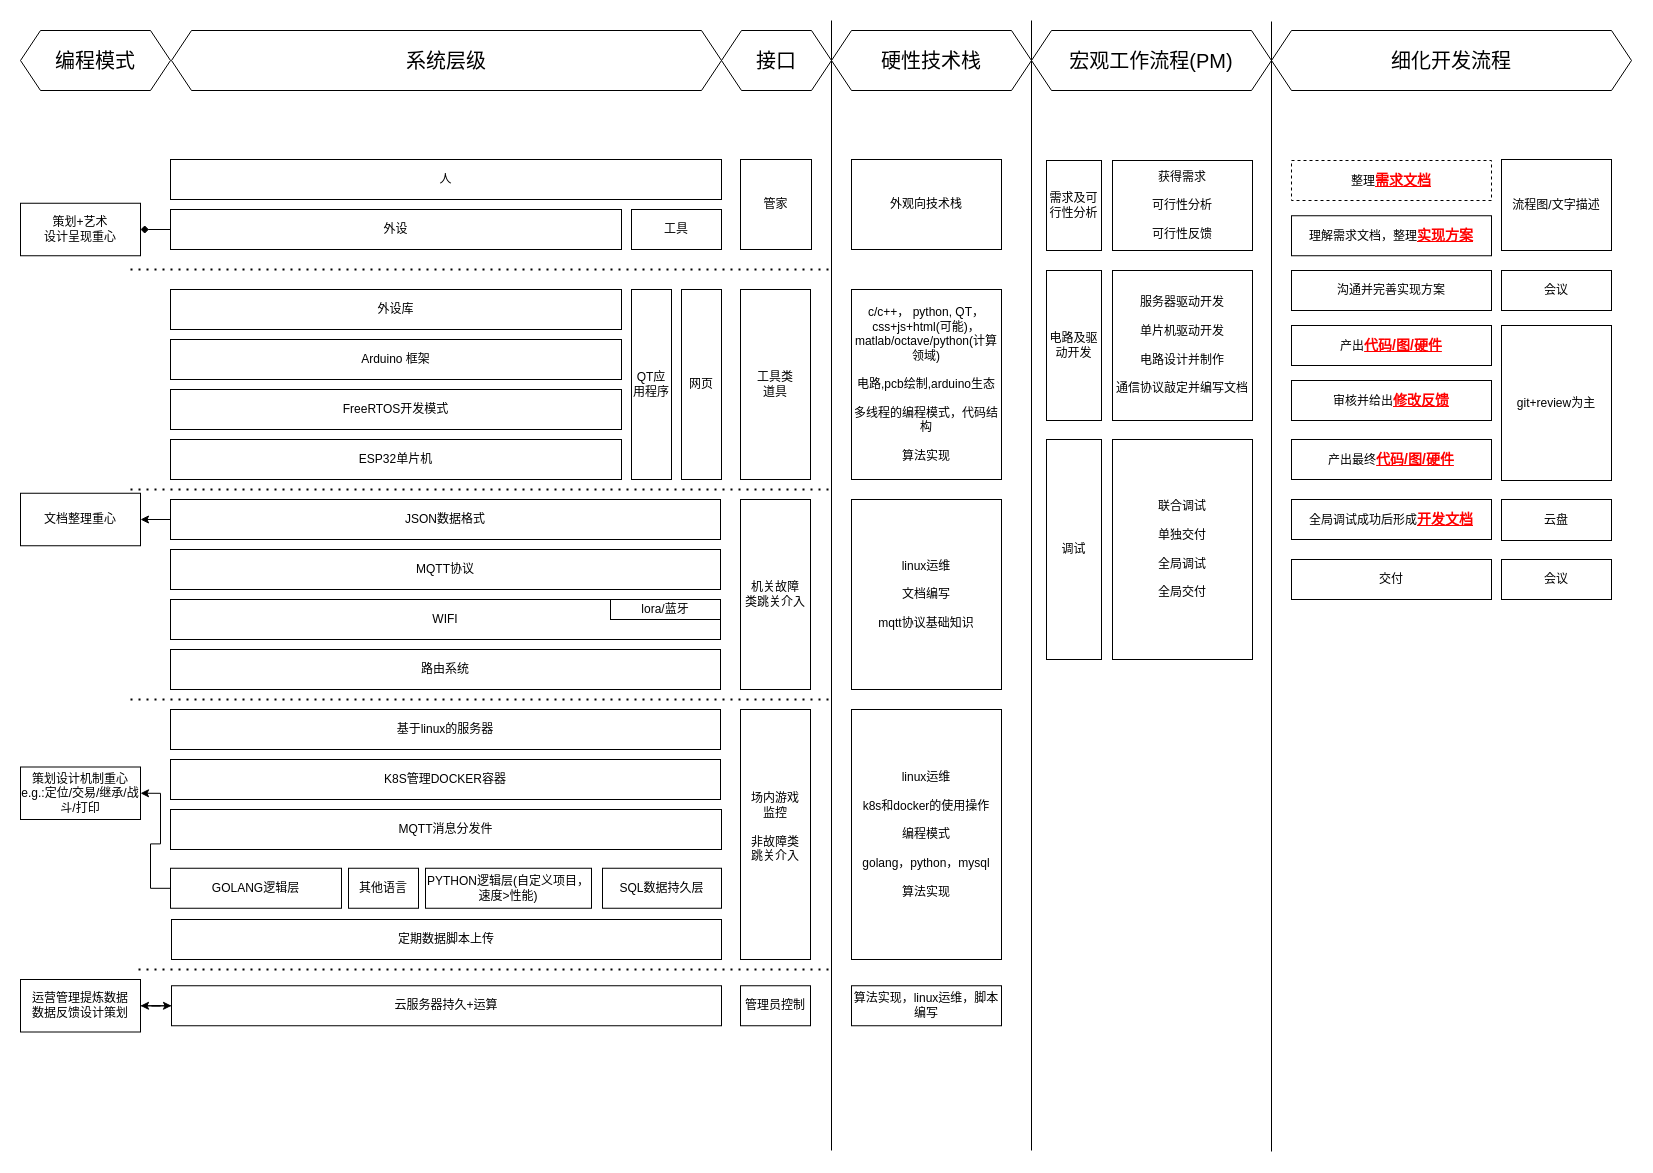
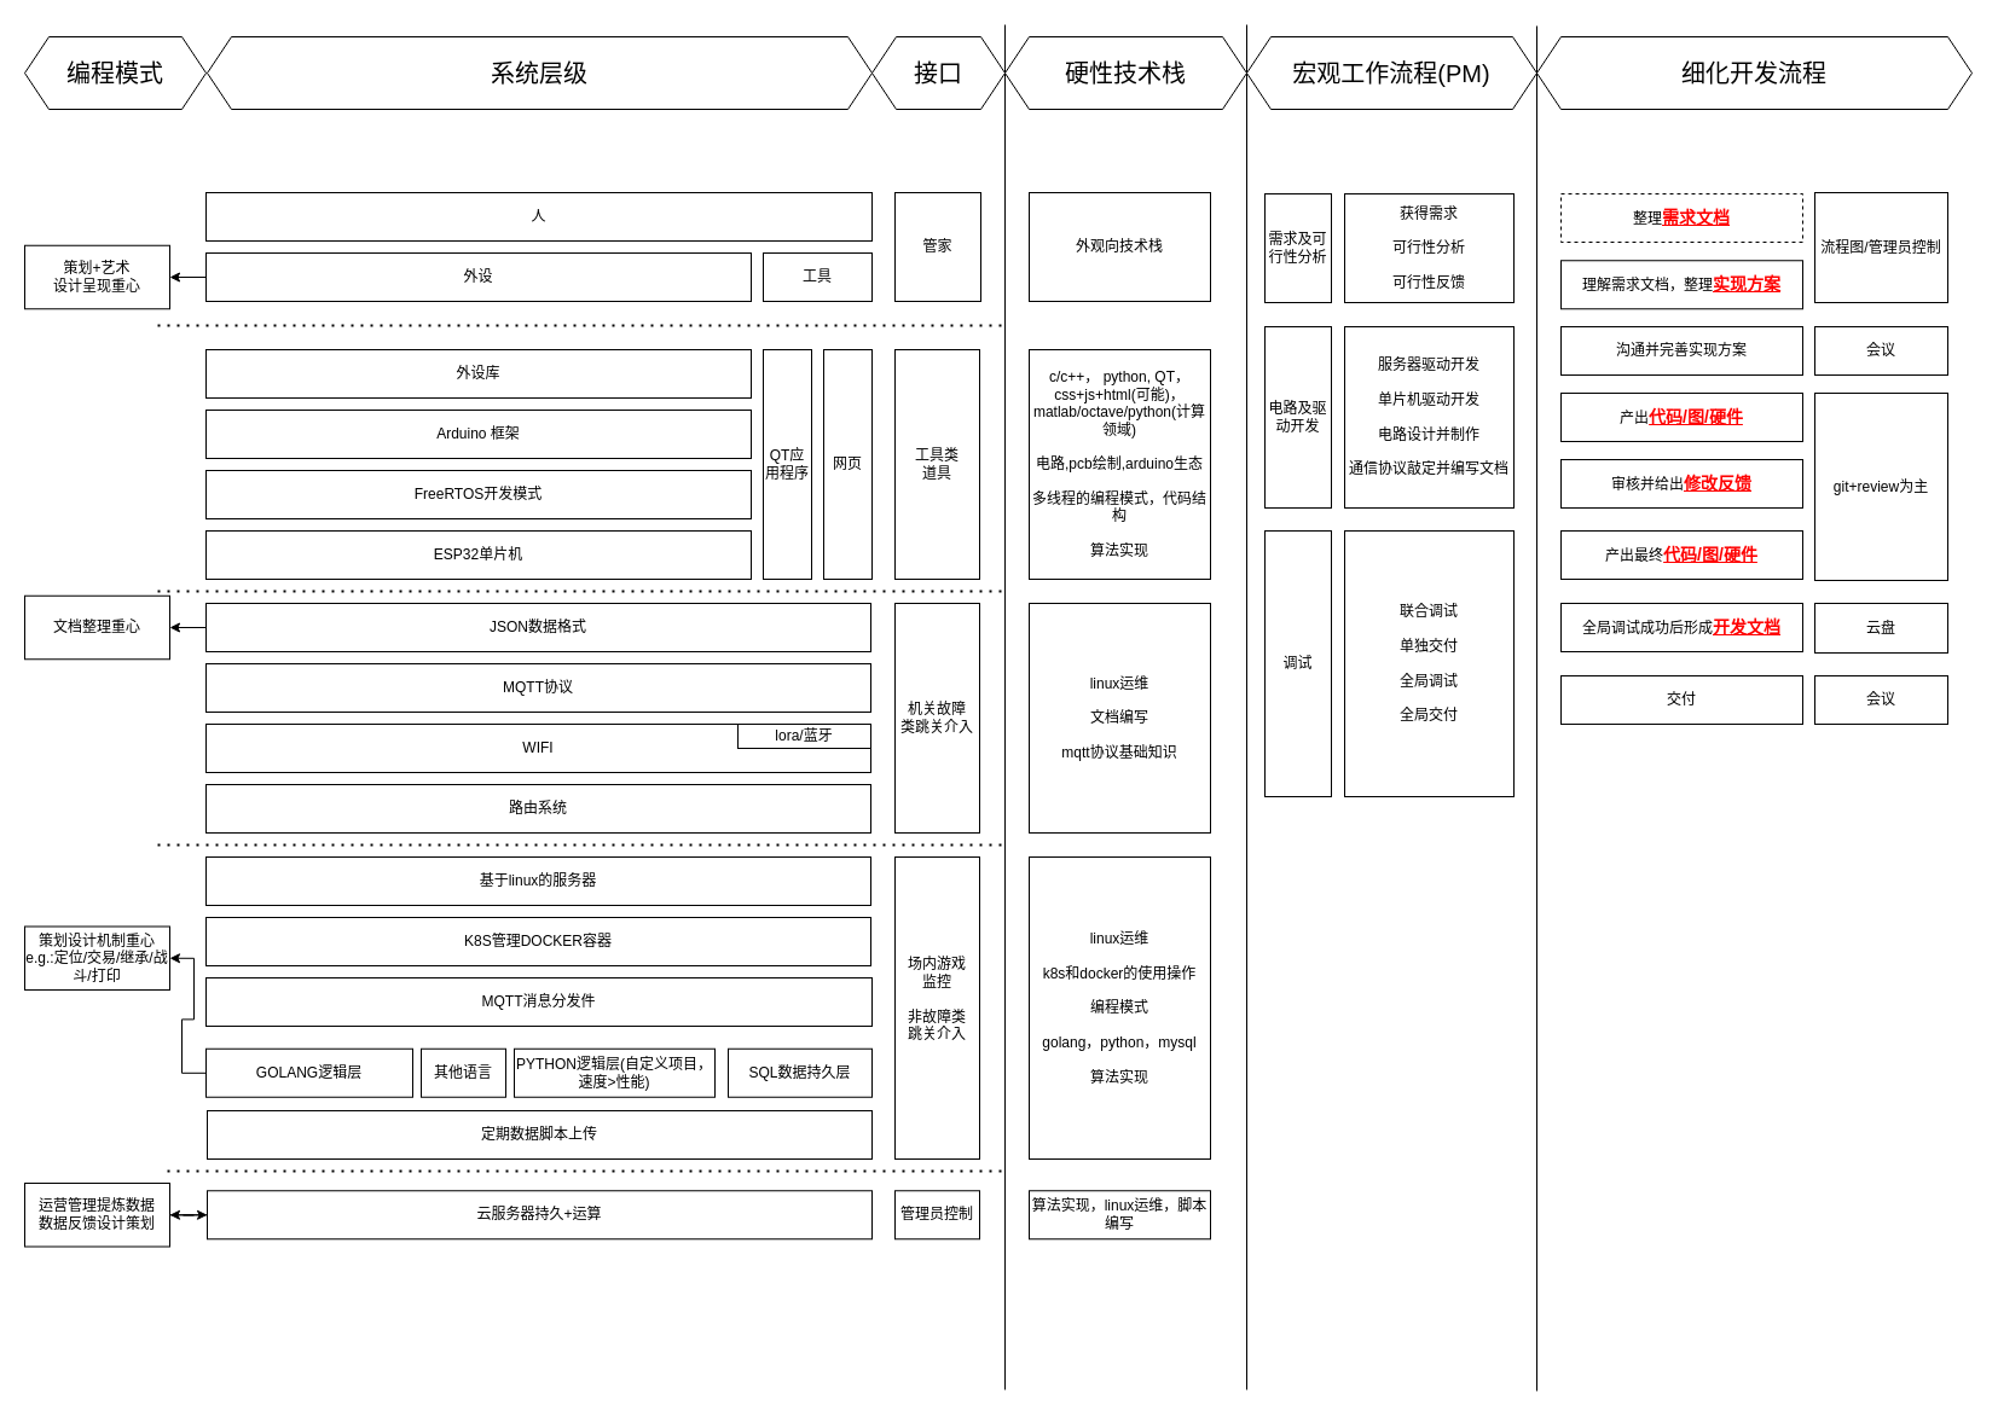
  <mxCell id="0" />
  <mxCell id="1" parent="0" />
  <mxCell id="2" value="Arduino 框架" style="rounded=0;whiteSpace=wrap;html=1;" parent="1" vertex="1"><mxGeometry x="170" y="339" width="451" height="40" as="geometry" /></mxCell>
  <mxCell id="3" value="" style="endArrow=none;dashed=1;html=1;dashPattern=1 3;strokeWidth=2;rounded=0;" parent="1" edge="1"><mxGeometry width="50" height="50" relative="1" as="geometry"><mxPoint x="130" y="269" as="sourcePoint" /><mxPoint x="830" y="269" as="targetPoint" /></mxGeometry></mxCell>
  <mxCell id="4" value="FreeRTOS开发模式" style="rounded=0;whiteSpace=wrap;html=1;" parent="1" vertex="1"><mxGeometry x="170" y="389" width="451" height="40" as="geometry" /></mxCell>
  <mxCell id="5" value="ESP32单片机" style="rounded=0;whiteSpace=wrap;html=1;" parent="1" vertex="1"><mxGeometry x="170" y="439" width="451" height="40" as="geometry" /></mxCell>
  <mxCell id="6" value="外设库" style="rounded=0;whiteSpace=wrap;html=1;" parent="1" vertex="1"><mxGeometry x="170" y="289" width="451" height="40" as="geometry" /></mxCell>
  <mxCell id="7" value="" style="endArrow=none;dashed=1;html=1;dashPattern=1 3;strokeWidth=2;rounded=0;" parent="1" edge="1"><mxGeometry width="50" height="50" relative="1" as="geometry"><mxPoint x="130" y="489" as="sourcePoint" /><mxPoint x="830" y="489" as="targetPoint" /></mxGeometry></mxCell>
  <mxCell id="8" value="WIFI" style="rounded=0;whiteSpace=wrap;html=1;" parent="1" vertex="1"><mxGeometry x="170" y="599" width="550" height="40" as="geometry" /></mxCell>
  <mxCell id="9" value="lora/蓝牙" style="rounded=0;whiteSpace=wrap;html=1;" parent="1" vertex="1"><mxGeometry x="610" y="599" width="110" height="20" as="geometry" /></mxCell>
  <mxCell id="10" value="路由系统" style="rounded=0;whiteSpace=wrap;html=1;" parent="1" vertex="1"><mxGeometry x="170" y="649" width="550" height="40" as="geometry" /></mxCell>
  <mxCell id="11" value="基于linux的服务器" style="rounded=0;whiteSpace=wrap;html=1;" parent="1" vertex="1"><mxGeometry x="170" y="709" width="550" height="40" as="geometry" /></mxCell>
  <mxCell id="12" value="MQTT消息分发件" style="rounded=0;whiteSpace=wrap;html=1;" parent="1" vertex="1"><mxGeometry x="170" y="809" width="551" height="40" as="geometry" /></mxCell>
  <mxCell id="13" style="edgeStyle=orthogonalEdgeStyle;rounded=0;orthogonalLoop=1;jettySize=auto;html=1;entryX=1;entryY=0.5;entryDx=0;entryDy=0;" parent="1" source="14" target="32" edge="1"><mxGeometry relative="1" as="geometry" /></mxCell>
  <mxCell id="14" value="GOLANG逻辑层" style="rounded=0;whiteSpace=wrap;html=1;" parent="1" vertex="1"><mxGeometry x="170" y="867.75" width="171" height="40" as="geometry" /></mxCell>
  <mxCell id="15" value="SQL数据持久层" style="rounded=0;whiteSpace=wrap;html=1;" parent="1" vertex="1"><mxGeometry x="602" y="867.75" width="119" height="40" as="geometry" /></mxCell>
  <mxCell id="16" value="" style="endArrow=none;dashed=1;html=1;dashPattern=1 3;strokeWidth=2;rounded=0;" parent="1" edge="1"><mxGeometry width="50" height="50" relative="1" as="geometry"><mxPoint x="130" y="699" as="sourcePoint" /><mxPoint x="830" y="699" as="targetPoint" /></mxGeometry></mxCell>
  <mxCell id="17" value="" style="endArrow=none;dashed=1;html=1;dashPattern=1 3;strokeWidth=2;rounded=0;" parent="1" edge="1"><mxGeometry width="50" height="50" relative="1" as="geometry"><mxPoint x="138" y="969" as="sourcePoint" /><mxPoint x="831" y="969" as="targetPoint" /></mxGeometry></mxCell>
  <mxCell id="18" value="定期数据脚本上传" style="rounded=0;whiteSpace=wrap;html=1;" parent="1" vertex="1"><mxGeometry x="171" y="919" width="550" height="40" as="geometry" /></mxCell>
  <mxCell id="19" style="edgeStyle=orthogonalEdgeStyle;rounded=0;orthogonalLoop=1;jettySize=auto;html=1;entryX=1;entryY=0.5;entryDx=0;entryDy=0;" edge="1" parent="1" source="20" target="35"><mxGeometry relative="1" as="geometry" /></mxCell>
  <mxCell id="20" value="云服务器持久+运算" style="rounded=0;whiteSpace=wrap;html=1;" parent="1" vertex="1"><mxGeometry x="171" y="985.25" width="550" height="40" as="geometry" /></mxCell>
  <mxCell id="21" value="管理员控制" style="rounded=0;whiteSpace=wrap;html=1;" parent="1" vertex="1"><mxGeometry x="740" y="985.25" width="70" height="40" as="geometry" /></mxCell>
  <mxCell id="22" value="场内游戏&lt;br&gt;监控&lt;br&gt;&lt;br&gt;非故障类&lt;br&gt;跳关介入&lt;br&gt;&lt;br&gt;" style="rounded=0;whiteSpace=wrap;html=1;" parent="1" vertex="1"><mxGeometry x="740" y="709" width="70" height="250" as="geometry" /></mxCell>
  <mxCell id="23" style="edgeStyle=orthogonalEdgeStyle;rounded=0;orthogonalLoop=1;jettySize=auto;html=1;entryX=1;entryY=0.5;entryDx=0;entryDy=0;" edge="1" parent="1" source="24" target="40"><mxGeometry relative="1" as="geometry" /></mxCell>
  <mxCell id="24" value="JSON数据格式" style="rounded=0;whiteSpace=wrap;html=1;" parent="1" vertex="1"><mxGeometry x="170" y="499" width="550" height="40" as="geometry" /></mxCell>
  <mxCell id="25" value="MQTT协议" style="rounded=0;whiteSpace=wrap;html=1;" parent="1" vertex="1"><mxGeometry x="170" y="549" width="550" height="40" as="geometry" /></mxCell>
  <mxCell id="26" value="工具类&lt;br&gt;道具" style="rounded=0;whiteSpace=wrap;html=1;" parent="1" vertex="1"><mxGeometry x="740" y="289" width="70" height="190" as="geometry" /></mxCell>
  <mxCell id="27" value="机关故障&lt;br&gt;类跳关介入" style="rounded=0;whiteSpace=wrap;html=1;" parent="1" vertex="1"><mxGeometry x="740" y="499" width="70" height="190" as="geometry" /></mxCell>
- <mxCell id="28" style="edgeStyle=orthogonalEdgeStyle;rounded=0;orthogonalLoop=1;jettySize=auto;html=1;entryX=1;entryY=0.5;entryDx=0;entryDy=0;endArrow=diamond;" parent="1" source="29" target="33" edge="1"><mxGeometry relative="1" as="geometry" /></mxCell>
+ <mxCell id="28" style="edgeStyle=orthogonalEdgeStyle;rounded=0;orthogonalLoop=1;jettySize=auto;html=1;entryX=1;entryY=0.5;entryDx=0;entryDy=0;" parent="1" source="29" target="33" edge="1"><mxGeometry relative="1" as="geometry" /></mxCell>
  <mxCell id="29" value="外设" style="rounded=0;whiteSpace=wrap;html=1;" parent="1" vertex="1"><mxGeometry x="170" y="209" width="451" height="40" as="geometry" /></mxCell>
  <mxCell id="30" value="人" style="rounded=0;whiteSpace=wrap;html=1;" parent="1" vertex="1"><mxGeometry x="170" y="159" width="551" height="40" as="geometry" /></mxCell>
  <mxCell id="31" value="工具" style="rounded=0;whiteSpace=wrap;html=1;" parent="1" vertex="1"><mxGeometry x="631" y="209" width="90" height="40" as="geometry" /></mxCell>
  <mxCell id="32" value="策划设计机制重心&lt;br&gt;e.g.:定位/交易/继承/战斗/打印" style="rounded=0;whiteSpace=wrap;html=1;" parent="1" vertex="1"><mxGeometry x="20" y="766.5" width="120" height="52.5" as="geometry" /></mxCell>
  <mxCell id="33" value="策划+艺术&lt;br&gt;设计呈现重心" style="rounded=0;whiteSpace=wrap;html=1;" parent="1" vertex="1"><mxGeometry x="20" y="202.75" width="120" height="52.5" as="geometry" /></mxCell>
  <mxCell id="34" style="edgeStyle=orthogonalEdgeStyle;rounded=0;orthogonalLoop=1;jettySize=auto;html=1;entryX=0;entryY=0.5;entryDx=0;entryDy=0;" edge="1" parent="1" source="35" target="20"><mxGeometry relative="1" as="geometry" /></mxCell>
  <mxCell id="35" value="运营管理提炼数据&lt;br&gt;数据反馈设计策划" style="rounded=0;whiteSpace=wrap;html=1;" parent="1" vertex="1"><mxGeometry x="20" y="979" width="120" height="52.5" as="geometry" /></mxCell>
  <mxCell id="36" value="K8S管理DOCKER容器" style="rounded=0;whiteSpace=wrap;html=1;" vertex="1" parent="1"><mxGeometry x="170" y="759" width="550" height="40" as="geometry" /></mxCell>
  <mxCell id="37" value="PYTHON逻辑层(自定义项目，速度&amp;gt;性能)" style="rounded=0;whiteSpace=wrap;html=1;" vertex="1" parent="1"><mxGeometry x="425" y="867.75" width="166" height="40" as="geometry" /></mxCell>
  <mxCell id="38" value="QT应用程序" style="rounded=0;whiteSpace=wrap;html=1;" vertex="1" parent="1"><mxGeometry x="631" y="289" width="40" height="190" as="geometry" /></mxCell>
  <mxCell id="39" value="网页" style="rounded=0;whiteSpace=wrap;html=1;" vertex="1" parent="1"><mxGeometry x="681" y="289" width="40" height="190" as="geometry" /></mxCell>
  <mxCell id="40" value="文档整理重心" style="rounded=0;whiteSpace=wrap;html=1;" vertex="1" parent="1"><mxGeometry x="20" y="492.75" width="120" height="52.5" as="geometry" /></mxCell>
  <mxCell id="41" value="外观向技术栈" style="rounded=0;whiteSpace=wrap;html=1;" vertex="1" parent="1"><mxGeometry x="851" y="159" width="150" height="90" as="geometry" /></mxCell>
  <mxCell id="42" value="c/c++， python, QT， css+js+html(可能)，matlab/octave/python(计算领域)&lt;br&gt;&lt;br&gt;电路,pcb绘制,arduino生态&lt;br&gt;&lt;br&gt;多线程的编程模式，代码结构&lt;br&gt;&lt;br&gt;算法实现" style="rounded=0;whiteSpace=wrap;html=1;" vertex="1" parent="1"><mxGeometry x="851" y="289" width="150" height="190" as="geometry" /></mxCell>
  <mxCell id="43" value="linux运维&lt;br&gt;&lt;br&gt;文档编写&lt;br&gt;&lt;br&gt;mqtt协议基础知识" style="rounded=0;whiteSpace=wrap;html=1;" vertex="1" parent="1"><mxGeometry x="851" y="499" width="150" height="190" as="geometry" /></mxCell>
  <mxCell id="44" value="linux运维&lt;br&gt;&lt;br&gt;k8s和docker的使用操作&lt;br&gt;&lt;br&gt;编程模式&lt;br&gt;&lt;br&gt;golang，python，mysql&lt;br&gt;&lt;br&gt;算法实现" style="rounded=0;whiteSpace=wrap;html=1;" vertex="1" parent="1"><mxGeometry x="851" y="709" width="150" height="250" as="geometry" /></mxCell>
  <mxCell id="45" value="算法实现，linux运维，脚本编写" style="rounded=0;whiteSpace=wrap;html=1;" vertex="1" parent="1"><mxGeometry x="851" y="985.25" width="150" height="40" as="geometry" /></mxCell>
  <mxCell id="46" value="" style="endArrow=none;html=1;rounded=0;" edge="1" parent="1"><mxGeometry width="50" height="50" relative="1" as="geometry"><mxPoint x="1031" y="1150" as="sourcePoint" /><mxPoint x="1031" y="20" as="targetPoint" /></mxGeometry></mxCell>
  <mxCell id="47" value="" style="endArrow=none;html=1;rounded=0;" edge="1" parent="1"><mxGeometry width="50" height="50" relative="1" as="geometry"><mxPoint x="831" y="1150" as="sourcePoint" /><mxPoint x="831" y="20" as="targetPoint" /></mxGeometry></mxCell>
  <mxCell id="48" value="其他语言" style="rounded=0;whiteSpace=wrap;html=1;" vertex="1" parent="1"><mxGeometry x="348" y="867.75" width="70" height="40" as="geometry" /></mxCell>
  <mxCell id="49" value="管家" style="rounded=0;whiteSpace=wrap;html=1;" vertex="1" parent="1"><mxGeometry x="740" y="159" width="71" height="90" as="geometry" /></mxCell>
  <mxCell id="50" value="需求及可行性分析" style="rounded=0;whiteSpace=wrap;html=1;" vertex="1" parent="1"><mxGeometry x="1046" y="160" width="55" height="90" as="geometry" /></mxCell>
  <mxCell id="51" value="&lt;font style=&quot;font-size: 20px&quot;&gt;系统层级&lt;/font&gt;" style="shape=hexagon;perimeter=hexagonPerimeter2;whiteSpace=wrap;html=1;fixedSize=1;" vertex="1" parent="1"><mxGeometry x="171" y="30" width="550" height="60" as="geometry" /></mxCell>
  <mxCell id="52" value="&lt;font style=&quot;font-size: 20px&quot;&gt;编程模式&lt;/font&gt;" style="shape=hexagon;perimeter=hexagonPerimeter2;whiteSpace=wrap;html=1;fixedSize=1;" vertex="1" parent="1"><mxGeometry x="20" y="30" width="150" height="60" as="geometry" /></mxCell>
  <mxCell id="53" value="&lt;font style=&quot;font-size: 20px&quot;&gt;接口&lt;/font&gt;" style="shape=hexagon;perimeter=hexagonPerimeter2;whiteSpace=wrap;html=1;fixedSize=1;" vertex="1" parent="1"><mxGeometry x="721" y="30" width="110" height="60" as="geometry" /></mxCell>
  <mxCell id="54" value="&lt;font style=&quot;font-size: 20px&quot;&gt;硬性技术栈&lt;/font&gt;" style="shape=hexagon;perimeter=hexagonPerimeter2;whiteSpace=wrap;html=1;fixedSize=1;" vertex="1" parent="1"><mxGeometry x="831" y="30" width="200" height="60" as="geometry" /></mxCell>
  <mxCell id="55" value="&lt;font style=&quot;font-size: 20px&quot;&gt;宏观工作流程(PM)&lt;/font&gt;" style="shape=hexagon;perimeter=hexagonPerimeter2;whiteSpace=wrap;html=1;fixedSize=1;" vertex="1" parent="1"><mxGeometry x="1031" y="30" width="240" height="60" as="geometry" /></mxCell>
  <mxCell id="56" value="&lt;font style=&quot;font-size: 12px&quot;&gt;获得需求&lt;br&gt;&lt;br&gt;可行性分析&lt;br&gt;&lt;br&gt;可行性反馈&lt;/font&gt;" style="rounded=0;whiteSpace=wrap;html=1;" vertex="1" parent="1"><mxGeometry x="1112" y="160" width="140" height="90" as="geometry" /></mxCell>
  <mxCell id="57" value="服务器驱动开发&lt;br&gt;&lt;br&gt;单片机驱动开发&lt;br&gt;&lt;br&gt;电路设计并制作&lt;br&gt;&lt;br&gt;通信协议敲定并编写文档" style="rounded=0;whiteSpace=wrap;html=1;" vertex="1" parent="1"><mxGeometry x="1112" y="270" width="140" height="150" as="geometry" /></mxCell>
  <mxCell id="58" value="电路及驱动开发" style="rounded=0;whiteSpace=wrap;html=1;" vertex="1" parent="1"><mxGeometry x="1046" y="270" width="55" height="150" as="geometry" /></mxCell>
  <mxCell id="59" value="调试" style="rounded=0;whiteSpace=wrap;html=1;" vertex="1" parent="1"><mxGeometry x="1046" y="439" width="55" height="220" as="geometry" /></mxCell>
  <mxCell id="60" value="联合调试&lt;br&gt;&lt;br&gt;单独交付&lt;br&gt;&lt;br&gt;全局调试&lt;br&gt;&lt;br&gt;全局交付" style="rounded=0;whiteSpace=wrap;html=1;" vertex="1" parent="1"><mxGeometry x="1112" y="439" width="140" height="220" as="geometry" /></mxCell>
  <mxCell id="61" value="&lt;font style=&quot;font-size: 20px&quot;&gt;细化开发流程&lt;/font&gt;" style="shape=hexagon;perimeter=hexagonPerimeter2;whiteSpace=wrap;html=1;fixedSize=1;" vertex="1" parent="1"><mxGeometry x="1271" y="30" width="360" height="60" as="geometry" /></mxCell>
  <mxCell id="62" value="" style="endArrow=none;html=1;rounded=0;" edge="1" parent="1"><mxGeometry width="50" height="50" relative="1" as="geometry"><mxPoint x="1271" y="1151" as="sourcePoint" /><mxPoint x="1271" y="21" as="targetPoint" /></mxGeometry></mxCell>
  <mxCell id="63" value="整理&lt;font color=&quot;#ff0000&quot; size=&quot;1&quot;&gt;&lt;b&gt;&lt;u style=&quot;font-size: 14px&quot;&gt;需求文档&lt;/u&gt;&lt;/b&gt;&lt;/font&gt;" style="rounded=0;whiteSpace=wrap;html=1;fontSize=12;dashed=1;" vertex="1" parent="1"><mxGeometry x="1291" y="160" width="200" height="40" as="geometry" /></mxCell>
  <mxCell id="64" value="理解需求文档，整理&lt;font color=&quot;#ff0000&quot; style=&quot;font-size: 14px&quot;&gt;&lt;b&gt;&lt;u&gt;实现方案&lt;/u&gt;&lt;/b&gt;&lt;/font&gt;" style="rounded=0;whiteSpace=wrap;html=1;fontSize=12;" vertex="1" parent="1"><mxGeometry x="1291" y="215.25" width="200" height="40" as="geometry" /></mxCell>
  <mxCell id="65" value="沟通并完善实现方案" style="rounded=0;whiteSpace=wrap;html=1;fontSize=12;" vertex="1" parent="1"><mxGeometry x="1291" y="270" width="200" height="40" as="geometry" /></mxCell>
  <mxCell id="66" value="产出&lt;font color=&quot;#ff0000&quot; size=&quot;1&quot;&gt;&lt;b&gt;&lt;u style=&quot;font-size: 14px&quot;&gt;代码/图/硬件&lt;/u&gt;&lt;/b&gt;&lt;/font&gt;" style="rounded=0;whiteSpace=wrap;html=1;fontSize=12;" vertex="1" parent="1"><mxGeometry x="1291" y="325" width="200" height="40" as="geometry" /></mxCell>
  <mxCell id="67" value="审核并给出&lt;font color=&quot;#ff0000&quot; size=&quot;1&quot;&gt;&lt;b&gt;&lt;u style=&quot;font-size: 14px&quot;&gt;修改反馈&lt;/u&gt;&lt;/b&gt;&lt;/font&gt;" style="rounded=0;whiteSpace=wrap;html=1;fontSize=12;" vertex="1" parent="1"><mxGeometry x="1291" y="380" width="200" height="40" as="geometry" /></mxCell>
  <mxCell id="68" value="产出最终&lt;font color=&quot;#ff0000&quot; style=&quot;font-size: 14px&quot;&gt;&lt;b&gt;&lt;u&gt;代码/图/硬件&lt;/u&gt;&lt;/b&gt;&lt;/font&gt;" style="rounded=0;whiteSpace=wrap;html=1;fontSize=12;" vertex="1" parent="1"><mxGeometry x="1291" y="439" width="200" height="40" as="geometry" /></mxCell>
  <mxCell id="69" value="全局调试成功后形成&lt;font color=&quot;#ff0000&quot; size=&quot;1&quot;&gt;&lt;b&gt;&lt;u style=&quot;font-size: 14px&quot;&gt;开发文档&lt;/u&gt;&lt;/b&gt;&lt;/font&gt;" style="rounded=0;whiteSpace=wrap;html=1;fontSize=12;" vertex="1" parent="1"><mxGeometry x="1291" y="499" width="200" height="40" as="geometry" /></mxCell>
  <mxCell id="70" value="交付" style="rounded=0;whiteSpace=wrap;html=1;fontSize=12;" vertex="1" parent="1"><mxGeometry x="1291" y="559" width="200" height="40" as="geometry" /></mxCell>
- <mxCell id="71" value="流程图/文字描述" style="rounded=0;whiteSpace=wrap;html=1;fontSize=12;" vertex="1" parent="1"><mxGeometry x="1501" y="159" width="110" height="91" as="geometry" /></mxCell>
+ <mxCell id="71" value="流程图/管理员控制" style="rounded=0;whiteSpace=wrap;html=1;fontSize=12;" vertex="1" parent="1"><mxGeometry x="1501" y="159" width="110" height="91" as="geometry" /></mxCell>
  <mxCell id="72" value="会议" style="rounded=0;whiteSpace=wrap;html=1;fontSize=12;" vertex="1" parent="1"><mxGeometry x="1501" y="270" width="110" height="40" as="geometry" /></mxCell>
  <mxCell id="73" value="git+review为主" style="rounded=0;whiteSpace=wrap;html=1;fontSize=12;" vertex="1" parent="1"><mxGeometry x="1501" y="325" width="110" height="155" as="geometry" /></mxCell>
  <mxCell id="74" value="云盘" style="rounded=0;whiteSpace=wrap;html=1;fontSize=12;" vertex="1" parent="1"><mxGeometry x="1501" y="499" width="110" height="41" as="geometry" /></mxCell>
  <mxCell id="75" value="会议" style="rounded=0;whiteSpace=wrap;html=1;fontSize=12;" vertex="1" parent="1"><mxGeometry x="1501" y="559" width="110" height="40" as="geometry" /></mxCell>
